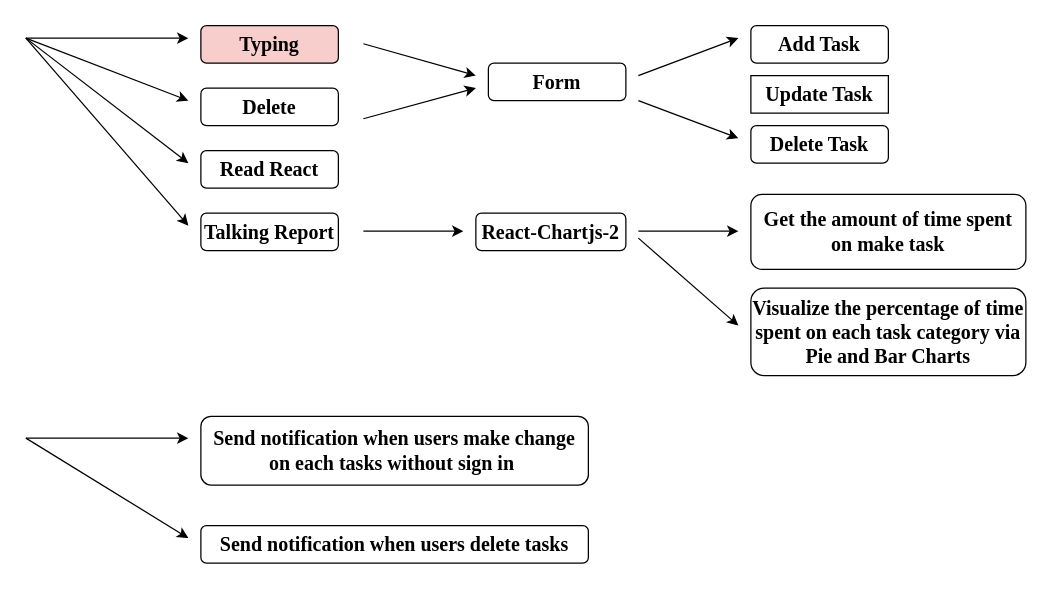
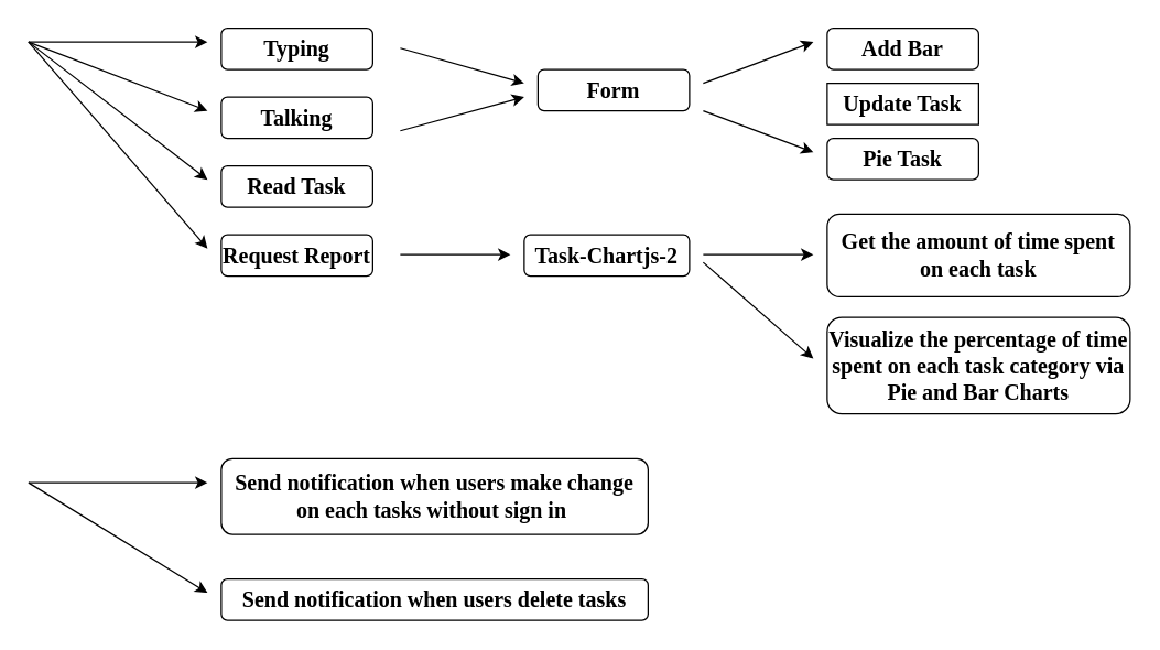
  <mxCell id="0" />
  <mxCell id="1" parent="0" />
  <mxCell id="2" value="" style="endArrow=classic;html=1;rounded=0;" edge="1" parent="1"><mxGeometry width="50" height="50" relative="1" as="geometry"><mxPoint x="20" y="30" as="sourcePoint" /><mxPoint x="150" y="30" as="targetPoint" /></mxGeometry></mxCell>
- <mxCell id="3" value="&lt;b&gt;&lt;font style=&quot;font-size: 16px&quot;&gt;Typing&lt;/font&gt;&lt;/b&gt;" style="rounded=1;whiteSpace=wrap;html=1;fontFamily=Times New Roman;align=center;fillColor=#f8cecc;" vertex="1" parent="1"><mxGeometry x="160" y="20" width="110" height="30" as="geometry" /></mxCell>
+ <mxCell id="3" value="&lt;b&gt;&lt;font style=&quot;font-size: 16px&quot;&gt;Typing&lt;/font&gt;&lt;/b&gt;" style="rounded=1;whiteSpace=wrap;html=1;fontFamily=Times New Roman;align=center;" vertex="1" parent="1"><mxGeometry x="160" y="20" width="110" height="30" as="geometry" /></mxCell>
  <mxCell id="4" value="" style="endArrow=classic;html=1;rounded=0;" edge="1" parent="1"><mxGeometry width="50" height="50" relative="1" as="geometry"><mxPoint x="20" y="30" as="sourcePoint" /><mxPoint x="150" y="80" as="targetPoint" /></mxGeometry></mxCell>
- <mxCell id="5" value="&lt;b&gt;&lt;font style=&quot;font-size: 16px&quot;&gt;Delete&lt;/font&gt;&lt;/b&gt;" style="rounded=1;whiteSpace=wrap;html=1;fontFamily=Times New Roman;align=center;" vertex="1" parent="1"><mxGeometry x="160" y="70" width="110" height="30" as="geometry" /></mxCell>
+ <mxCell id="5" value="&lt;b&gt;&lt;font style=&quot;font-size: 16px&quot;&gt;Talking&lt;/font&gt;&lt;/b&gt;" style="rounded=1;whiteSpace=wrap;html=1;fontFamily=Times New Roman;align=center;" vertex="1" parent="1"><mxGeometry x="160" y="70" width="110" height="30" as="geometry" /></mxCell>
  <mxCell id="6" value="" style="endArrow=classic;html=1;rounded=0;" edge="1" parent="1"><mxGeometry width="50" height="50" relative="1" as="geometry"><mxPoint x="20" y="30" as="sourcePoint" /><mxPoint x="150" y="130" as="targetPoint" /></mxGeometry></mxCell>
- <mxCell id="7" value="&lt;b&gt;&lt;font style=&quot;font-size: 16px&quot;&gt;Read React&lt;/font&gt;&lt;/b&gt;" style="rounded=1;whiteSpace=wrap;html=1;fontFamily=Times New Roman;align=center;" vertex="1" parent="1"><mxGeometry x="160" y="120" width="110" height="30" as="geometry" /></mxCell>
+ <mxCell id="7" value="&lt;b&gt;&lt;font style=&quot;font-size: 16px&quot;&gt;Read Task&lt;/font&gt;&lt;/b&gt;" style="rounded=1;whiteSpace=wrap;html=1;fontFamily=Times New Roman;align=center;" vertex="1" parent="1"><mxGeometry x="160" y="120" width="110" height="30" as="geometry" /></mxCell>
  <mxCell id="8" value="" style="endArrow=classic;html=1;rounded=0;" edge="1" parent="1"><mxGeometry width="50" height="50" relative="1" as="geometry"><mxPoint x="20" y="30" as="sourcePoint" /><mxPoint x="150" y="180" as="targetPoint" /></mxGeometry></mxCell>
- <mxCell id="9" value="&lt;span style=&quot;font-size: 16px&quot;&gt;&lt;b&gt;Talking Report&lt;/b&gt;&lt;/span&gt;" style="rounded=1;whiteSpace=wrap;html=1;fontFamily=Times New Roman;align=center;" vertex="1" parent="1"><mxGeometry x="160" y="170" width="110" height="30" as="geometry" /></mxCell>
+ <mxCell id="9" value="&lt;span style=&quot;font-size: 16px&quot;&gt;&lt;b&gt;Request Report&lt;/b&gt;&lt;/span&gt;" style="rounded=1;whiteSpace=wrap;html=1;fontFamily=Times New Roman;align=center;" vertex="1" parent="1"><mxGeometry x="160" y="170" width="110" height="30" as="geometry" /></mxCell>
  <mxCell id="10" value="" style="endArrow=classic;html=1;rounded=0;" edge="1" parent="1"><mxGeometry width="50" height="50" relative="1" as="geometry"><mxPoint x="290" y="34.5" as="sourcePoint" /><mxPoint x="380" y="60" as="targetPoint" /></mxGeometry></mxCell>
  <mxCell id="11" value="" style="endArrow=classic;html=1;rounded=0;" edge="1" parent="1"><mxGeometry width="50" height="50" relative="1" as="geometry"><mxPoint x="290" y="94.5" as="sourcePoint" /><mxPoint x="380" y="70" as="targetPoint" /></mxGeometry></mxCell>
  <mxCell id="12" value="&lt;b&gt;&lt;font style=&quot;font-size: 16px&quot;&gt;Form&lt;/font&gt;&lt;/b&gt;" style="rounded=1;whiteSpace=wrap;html=1;fontFamily=Times New Roman;align=center;" vertex="1" parent="1"><mxGeometry x="390" y="50" width="110" height="30" as="geometry" /></mxCell>
  <mxCell id="13" value="" style="endArrow=classic;html=1;rounded=0;" edge="1" parent="1"><mxGeometry width="50" height="50" relative="1" as="geometry"><mxPoint x="510" y="60" as="sourcePoint" /><mxPoint x="590" y="30" as="targetPoint" /></mxGeometry></mxCell>
  <mxCell id="14" value="" style="endArrow=classic;html=1;rounded=0;" edge="1" parent="1"><mxGeometry width="50" height="50" relative="1" as="geometry"><mxPoint x="510" y="184.41" as="sourcePoint" /><mxPoint x="590" y="184.41" as="targetPoint" /></mxGeometry></mxCell>
  <mxCell id="15" value="" style="endArrow=classic;html=1;rounded=0;" edge="1" parent="1"><mxGeometry width="50" height="50" relative="1" as="geometry"><mxPoint x="510" y="80" as="sourcePoint" /><mxPoint x="590" y="110" as="targetPoint" /></mxGeometry></mxCell>
- <mxCell id="16" value="&lt;b&gt;&lt;font style=&quot;font-size: 16px&quot;&gt;Add Task&lt;/font&gt;&lt;/b&gt;" style="rounded=1;whiteSpace=wrap;html=1;fontFamily=Times New Roman;align=center;" vertex="1" parent="1"><mxGeometry x="600" y="20" width="110" height="30" as="geometry" /></mxCell>
+ <mxCell id="16" value="&lt;b&gt;&lt;font style=&quot;font-size: 16px&quot;&gt;Add Bar&lt;/font&gt;&lt;/b&gt;" style="rounded=1;whiteSpace=wrap;html=1;fontFamily=Times New Roman;align=center;" vertex="1" parent="1"><mxGeometry x="600" y="20" width="110" height="30" as="geometry" /></mxCell>
  <mxCell id="17" value="&lt;b&gt;&lt;font style=&quot;font-size: 16px&quot;&gt;Update Task&lt;/font&gt;&lt;/b&gt;" style="whiteSpace=wrap;html=1;fontFamily=Times New Roman;align=center;rounded=0;" vertex="1" parent="1"><mxGeometry x="600" y="60" width="110" height="30" as="geometry" /></mxCell>
- <mxCell id="18" value="&lt;b&gt;&lt;font style=&quot;font-size: 16px&quot;&gt;Delete Task&lt;/font&gt;&lt;/b&gt;" style="rounded=1;whiteSpace=wrap;html=1;fontFamily=Times New Roman;align=center;" vertex="1" parent="1"><mxGeometry x="600" y="100" width="110" height="30" as="geometry" /></mxCell>
+ <mxCell id="18" value="&lt;b&gt;&lt;font style=&quot;font-size: 16px&quot;&gt;Pie Task&lt;/font&gt;&lt;/b&gt;" style="rounded=1;whiteSpace=wrap;html=1;fontFamily=Times New Roman;align=center;" vertex="1" parent="1"><mxGeometry x="600" y="100" width="110" height="30" as="geometry" /></mxCell>
  <mxCell id="19" value="" style="endArrow=classic;html=1;rounded=0;" edge="1" parent="1"><mxGeometry width="50" height="50" relative="1" as="geometry"><mxPoint x="290" y="184.41" as="sourcePoint" /><mxPoint x="370" y="184.41" as="targetPoint" /></mxGeometry></mxCell>
- <mxCell id="20" value="&lt;b&gt;&lt;font style=&quot;font-size: 16px&quot;&gt;React-Chartjs-2&lt;/font&gt;&lt;/b&gt;" style="rounded=1;whiteSpace=wrap;html=1;fontFamily=Times New Roman;align=center;" vertex="1" parent="1"><mxGeometry x="380" y="170" width="120" height="30" as="geometry" /></mxCell>
- <mxCell id="21" value="&lt;b&gt;&lt;font style=&quot;font-size: 16px&quot;&gt;Get the amount of time spent on make task&lt;/font&gt;&lt;/b&gt;" style="rounded=1;whiteSpace=wrap;html=1;fontFamily=Times New Roman;align=center;" vertex="1" parent="1"><mxGeometry x="600" y="155" width="220" height="60" as="geometry" /></mxCell>
+ <mxCell id="20" value="&lt;b&gt;&lt;font style=&quot;font-size: 16px&quot;&gt;Task-Chartjs-2&lt;/font&gt;&lt;/b&gt;" style="rounded=1;whiteSpace=wrap;html=1;fontFamily=Times New Roman;align=center;" vertex="1" parent="1"><mxGeometry x="380" y="170" width="120" height="30" as="geometry" /></mxCell>
+ <mxCell id="21" value="&lt;b&gt;&lt;font style=&quot;font-size: 16px&quot;&gt;Get the amount of time spent on each task&lt;/font&gt;&lt;/b&gt;" style="rounded=1;whiteSpace=wrap;html=1;fontFamily=Times New Roman;align=center;" vertex="1" parent="1"><mxGeometry x="600" y="155" width="220" height="60" as="geometry" /></mxCell>
  <mxCell id="22" value="" style="endArrow=classic;html=1;rounded=0;" edge="1" parent="1"><mxGeometry width="50" height="50" relative="1" as="geometry"><mxPoint x="510" y="190" as="sourcePoint" /><mxPoint x="590" y="260" as="targetPoint" /></mxGeometry></mxCell>
  <mxCell id="23" value="&lt;b&gt;&lt;font style=&quot;font-size: 16px&quot;&gt;Visualize the percentage of time spent on each task category via Pie and Bar Charts&lt;/font&gt;&lt;/b&gt;" style="rounded=1;whiteSpace=wrap;html=1;fontFamily=Times New Roman;align=center;" vertex="1" parent="1"><mxGeometry x="600" y="230" width="220" height="70" as="geometry" /></mxCell>
  <mxCell id="24" value="" style="endArrow=classic;html=1;rounded=0;" edge="1" parent="1"><mxGeometry width="50" height="50" relative="1" as="geometry"><mxPoint x="20" y="350" as="sourcePoint" /><mxPoint x="150" y="350" as="targetPoint" /></mxGeometry></mxCell>
  <mxCell id="25" value="&lt;b&gt;&lt;font style=&quot;font-size: 16px&quot;&gt;Send notification when users make change on each tasks without sign in&amp;nbsp;&lt;/font&gt;&lt;/b&gt;" style="rounded=1;whiteSpace=wrap;html=1;fontFamily=Times New Roman;align=center;" vertex="1" parent="1"><mxGeometry x="160" y="332.5" width="310" height="55" as="geometry" /></mxCell>
  <mxCell id="26" value="&lt;b&gt;&lt;font style=&quot;font-size: 16px&quot;&gt;Send notification when users delete tasks&lt;/font&gt;&lt;/b&gt;" style="rounded=1;whiteSpace=wrap;html=1;fontFamily=Times New Roman;align=center;" vertex="1" parent="1"><mxGeometry x="160" y="420" width="310" height="30" as="geometry" /></mxCell>
  <mxCell id="27" value="" style="endArrow=classic;html=1;rounded=0;" edge="1" parent="1"><mxGeometry width="50" height="50" relative="1" as="geometry"><mxPoint x="20" y="350" as="sourcePoint" /><mxPoint x="150" y="430" as="targetPoint" /></mxGeometry></mxCell>
